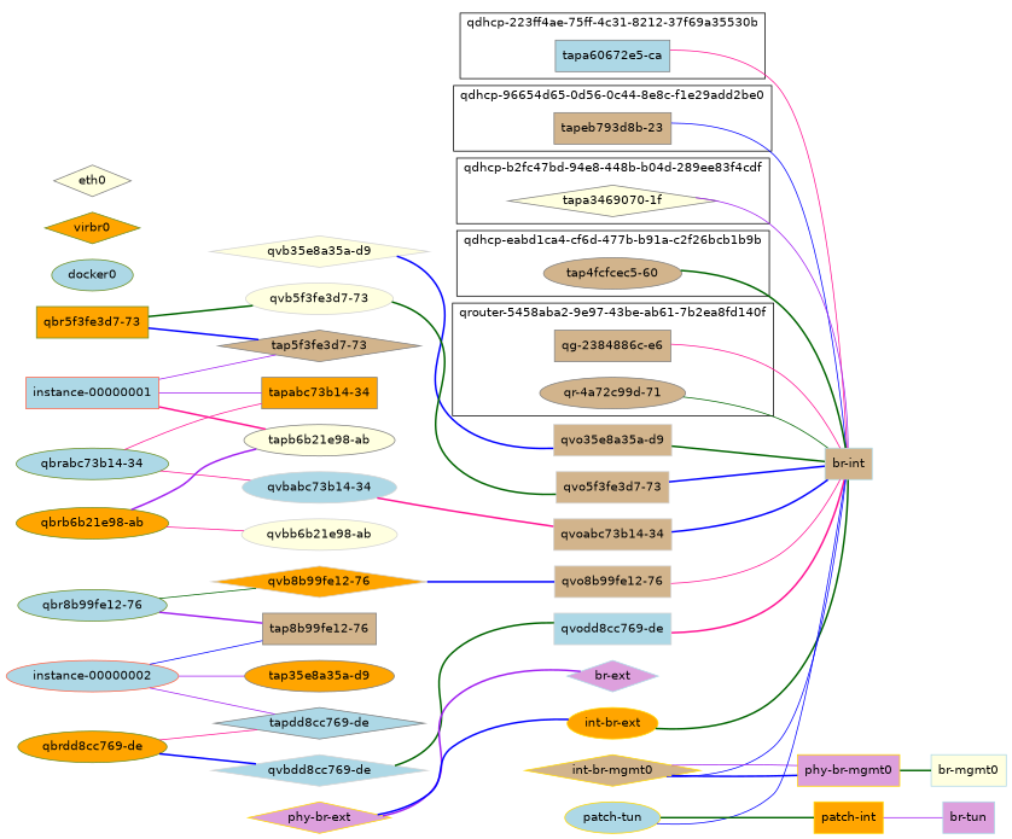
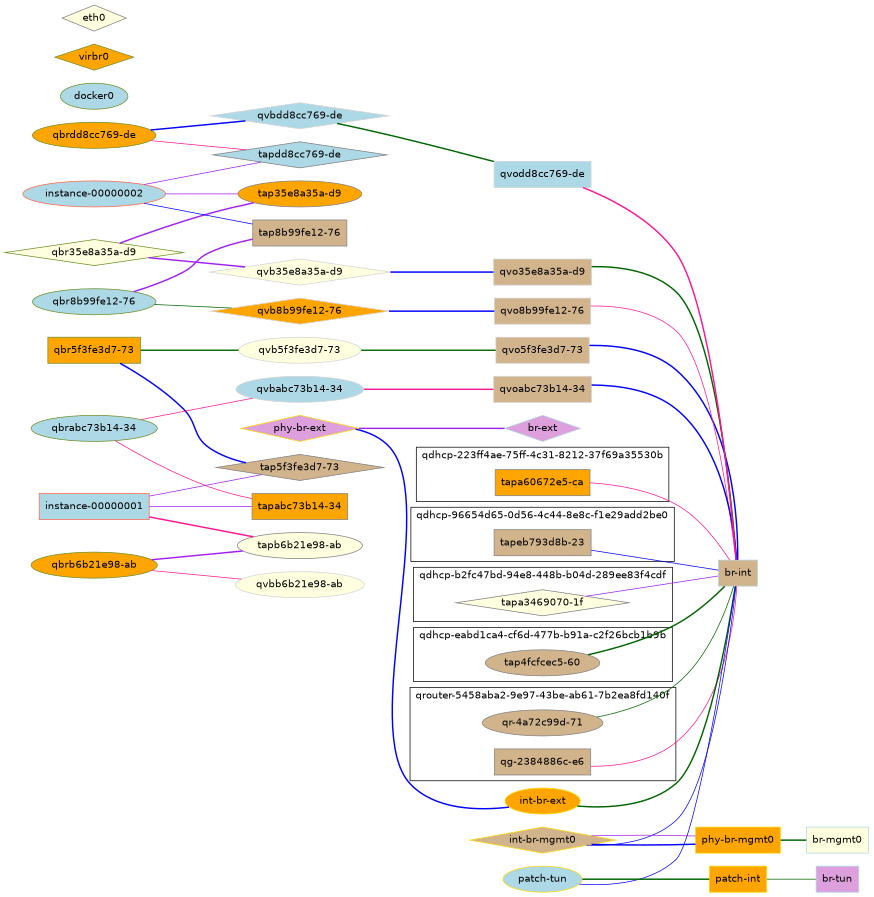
  graph {
    fontname="DejaVu Sans"
    rankdir=LR
    node [color=grey50 fillcolor=tan fontname="DejaVu Sans" shape=box style=filled]
    edge [color=blue fontname="DejaVu Sans" style=bold]
-   "tapa60672e5-ca" [fillcolor=lightblue]
+   "tapa60672e5-ca" [fillcolor=orange]
    "tapeb793d8b-23"
    "tapa3469070-1f" [fillcolor=lightyellow shape=diamond]
    "tap4fcfcec5-60" [shape=ellipse]
    "qg-2384886c-e6"
    "qr-4a72c99d-71" [shape=ellipse]
    "br-int" [color=lightblue]
    docker0 [color=olivedrab fillcolor=lightblue shape=ellipse]
+   "qbr35e8a35a-d9" [color=olivedrab fillcolor=lightyellow shape=diamond]
    "tap35e8a35a-d9" [fillcolor=orange shape=ellipse]
    "qvb35e8a35a-d9" [color=lightgrey fillcolor=lightyellow shape=diamond]
    "qvo35e8a35a-d9" [color=lightgrey]
    "qbr5f3fe3d7-73" [color=olivedrab fillcolor=orange]
    "tap5f3fe3d7-73" [shape=diamond]
    "qvb5f3fe3d7-73" [color=lightgrey fillcolor=lightyellow shape=ellipse]
    "qvo5f3fe3d7-73" [color=lightgrey]
    "qbr8b99fe12-76" [color=olivedrab fillcolor=lightblue shape=ellipse]
    "tap8b99fe12-76"
    "qvb8b99fe12-76" [color=lightgrey fillcolor=orange shape=diamond]
    "qvo8b99fe12-76" [color=lightgrey]
    "qbrabc73b14-34" [color=olivedrab fillcolor=lightblue shape=ellipse]
    "tapabc73b14-34" [fillcolor=orange]
    "qvbabc73b14-34" [color=lightgrey fillcolor=lightblue shape=ellipse]
    "qvoabc73b14-34" [color=lightgrey]
    "qbrb6b21e98-ab" [color=olivedrab fillcolor=orange shape=ellipse]
    "tapb6b21e98-ab" [fillcolor=lightyellow shape=ellipse]
    "qvbb6b21e98-ab" [color=lightgrey fillcolor=lightyellow shape=ellipse]
    "qbrdd8cc769-de" [color=olivedrab fillcolor=orange shape=ellipse]
    "tapdd8cc769-de" [fillcolor=lightblue shape=diamond]
    "qvbdd8cc769-de" [color=lightgrey fillcolor=lightblue shape=diamond]
    "qvodd8cc769-de" [color=lightgrey fillcolor=lightblue]
    virbr0 [color=olivedrab fillcolor=orange shape=diamond]
    eth0 [fillcolor=lightyellow shape=diamond]
    "instance-00000001" [color=tomato fillcolor=lightblue]
    "instance-00000002" [color=tomato fillcolor=lightblue shape=ellipse]
    "br-ext" [color=lightblue fillcolor=plum shape=diamond]
    "br-mgmt0" [color=lightblue fillcolor=lightyellow]
    "br-tun" [color=lightblue fillcolor=plum]
    "int-br-ext" [color=gold fillcolor=orange shape=ellipse]
    "int-br-mgmt0" [color=gold shape=diamond]
-   "phy-br-mgmt0" [color=gold fillcolor=plum]
+   "phy-br-mgmt0" [color=gold fillcolor=orange]
    "patch-int" [color=gold fillcolor=orange]
    "patch-tun" [color=gold fillcolor=lightblue shape=ellipse]
    "phy-br-ext" [color=gold fillcolor=plum shape=diamond]
    subgraph cluster_1 {
      label="qdhcp-223ff4ae-75ff-4c31-8212-37f69a35530b"
      "tapa60672e5-ca"
    }
    subgraph cluster_2 {
-     label="qdhcp-96654d65-0d56-0c44-8e8c-f1e29add2be0"
+     label="qdhcp-96654d65-0d56-4c44-8e8c-f1e29add2be0"
      "tapeb793d8b-23"
    }
    subgraph cluster_3 {
      label="qdhcp-b2fc47bd-94e8-448b-b04d-289ee83f4cdf"
      "tapa3469070-1f"
    }
    subgraph cluster_4 {
      label="qdhcp-eabd1ca4-cf6d-477b-b91a-c2f26bcb1b9b"
      "tap4fcfcec5-60"
    }
    subgraph cluster_5 {
      label="qrouter-5458aba2-9e97-43be-ab61-7b2ea8fd140f"
      "qg-2384886c-e6"
      "qr-4a72c99d-71"
    }
    "tapa60672e5-ca" -- "br-int" [color=deeppink style=solid]
    "tapeb793d8b-23" -- "br-int" [style=solid]
    "tapa3469070-1f" -- "br-int" [color=purple style=solid]
    "tap4fcfcec5-60" -- "br-int" [color=darkgreen]
    "qg-2384886c-e6" -- "br-int" [color=deeppink style=solid]
    "qr-4a72c99d-71" -- "br-int" [color=darkgreen style=solid]
+   "qbr35e8a35a-d9" -- "tap35e8a35a-d9" [color=purple]
+   "qbr35e8a35a-d9" -- "qvb35e8a35a-d9" [color=purple]
    "qvb35e8a35a-d9" -- "qvo35e8a35a-d9"
    "qvo35e8a35a-d9" -- "br-int" [color=darkgreen]
    "qbr5f3fe3d7-73" -- "tap5f3fe3d7-73"
    "qbr5f3fe3d7-73" -- "qvb5f3fe3d7-73" [color=darkgreen]
    "qvb5f3fe3d7-73" -- "qvo5f3fe3d7-73" [color=darkgreen]
    "qvo5f3fe3d7-73" -- "br-int"
    "qbr8b99fe12-76" -- "tap8b99fe12-76" [color=purple]
    "qbr8b99fe12-76" -- "qvb8b99fe12-76" [color=darkgreen style=solid]
    "qvb8b99fe12-76" -- "qvo8b99fe12-76"
    "qvo8b99fe12-76" -- "br-int" [color=deeppink style=solid]
    "qbrabc73b14-34" -- "tapabc73b14-34" [color=deeppink style=solid]
    "qbrabc73b14-34" -- "qvbabc73b14-34" [color=deeppink style=solid]
    "qvbabc73b14-34" -- "qvoabc73b14-34" [color=deeppink]
    "qvoabc73b14-34" -- "br-int"
    "qbrb6b21e98-ab" -- "tapb6b21e98-ab" [color=purple]
    "qbrb6b21e98-ab" -- "qvbb6b21e98-ab" [color=deeppink style=solid]
    "qbrdd8cc769-de" -- "tapdd8cc769-de" [color=deeppink style=solid]
    "qbrdd8cc769-de" -- "qvbdd8cc769-de"
    "qvbdd8cc769-de" -- "qvodd8cc769-de" [color=darkgreen]
    "qvodd8cc769-de" -- "br-int" [color=deeppink]
    "instance-00000001" -- "tap5f3fe3d7-73" [color=purple style=solid]
    "instance-00000001" -- "tapabc73b14-34" [color=purple style=solid]
    "instance-00000001" -- "tapb6b21e98-ab" [color=deeppink]
    "instance-00000002" -- "tap35e8a35a-d9" [color=purple style=solid]
    "instance-00000002" -- "tap8b99fe12-76" [style=solid]
    "instance-00000002" -- "tapdd8cc769-de" [color=purple style=solid]
    "int-br-ext" -- "br-int" [color=darkgreen]
    "int-br-mgmt0" -- "br-int" [style=solid]
    "int-br-mgmt0" -- "phy-br-mgmt0"
    "phy-br-mgmt0" -- "br-mgmt0" [color=darkgreen]
    "phy-br-mgmt0" -- "int-br-mgmt0" [color=purple style=solid]
-   "patch-int" -- "br-tun" [color=purple style=solid]
+   "patch-int" -- "br-tun" [color=darkgreen style=solid]
    "patch-tun" -- "br-int" [style=solid]
    "patch-tun" -- "patch-int" [color=darkgreen]
    "phy-br-ext" -- "br-ext" [color=purple]
    "phy-br-ext" -- "int-br-ext"
  }
